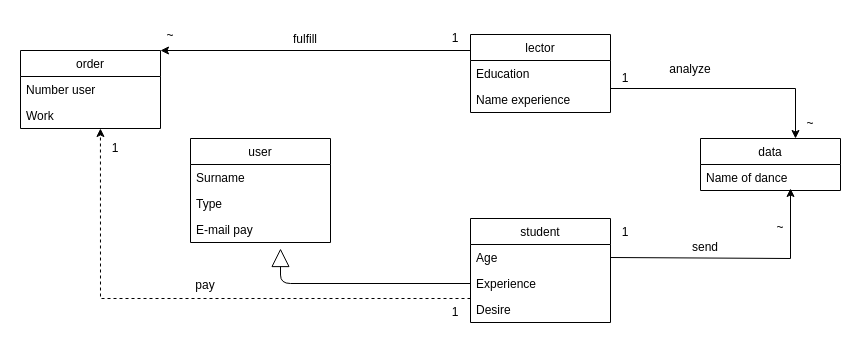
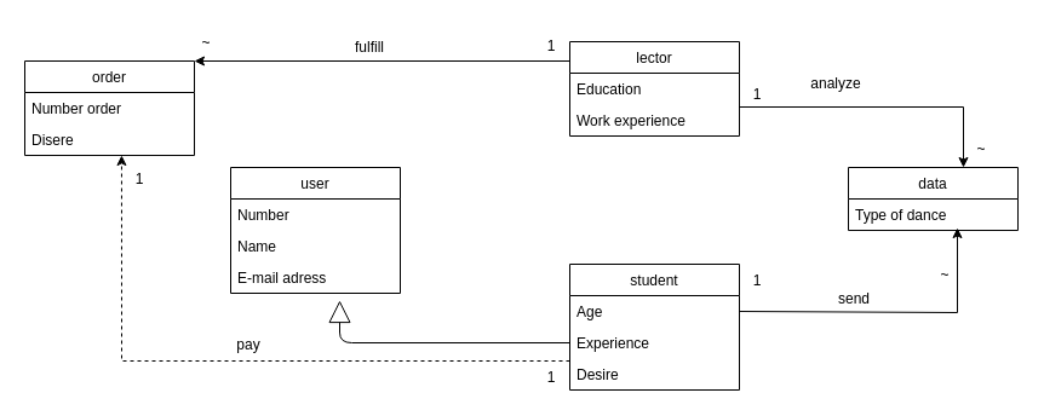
  <mxCell id="0" />
  <mxCell id="1" parent="0" />
  <mxCell id="2" value="user" style="swimlane;fontStyle=0;childLayout=stackLayout;horizontal=1;startSize=26;fillColor=none;horizontalStack=0;resizeParent=1;resizeParentMax=0;resizeLast=0;collapsible=1;marginBottom=0;fontSize=12;" parent="1" vertex="1"><mxGeometry x="190" y="138" width="140" height="104" as="geometry" /></mxCell>
- <mxCell id="3" value="Surname" style="text;strokeColor=none;fillColor=none;align=left;verticalAlign=top;spacingLeft=4;spacingRight=4;overflow=hidden;rotatable=0;points=[[0,0.5],[1,0.5]];portConstraint=eastwest;" parent="2" vertex="1"><mxGeometry y="26" width="140" height="26" as="geometry" /></mxCell>
- <mxCell id="4" value="Type" style="text;strokeColor=none;fillColor=none;align=left;verticalAlign=top;spacingLeft=4;spacingRight=4;overflow=hidden;rotatable=0;points=[[0,0.5],[1,0.5]];portConstraint=eastwest;" parent="2" vertex="1"><mxGeometry y="52" width="140" height="26" as="geometry" /></mxCell>
- <mxCell id="5" value="E-mail pay" style="text;strokeColor=none;fillColor=none;align=left;verticalAlign=top;spacingLeft=4;spacingRight=4;overflow=hidden;rotatable=0;points=[[0,0.5],[1,0.5]];portConstraint=eastwest;" parent="2" vertex="1"><mxGeometry y="78" width="140" height="26" as="geometry" /></mxCell>
+ <mxCell id="3" value="Number" style="text;strokeColor=none;fillColor=none;align=left;verticalAlign=top;spacingLeft=4;spacingRight=4;overflow=hidden;rotatable=0;points=[[0,0.5],[1,0.5]];portConstraint=eastwest;" parent="2" vertex="1"><mxGeometry y="26" width="140" height="26" as="geometry" /></mxCell>
+ <mxCell id="4" value="Name" style="text;strokeColor=none;fillColor=none;align=left;verticalAlign=top;spacingLeft=4;spacingRight=4;overflow=hidden;rotatable=0;points=[[0,0.5],[1,0.5]];portConstraint=eastwest;" parent="2" vertex="1"><mxGeometry y="52" width="140" height="26" as="geometry" /></mxCell>
+ <mxCell id="5" value="E-mail adress" style="text;strokeColor=none;fillColor=none;align=left;verticalAlign=top;spacingLeft=4;spacingRight=4;overflow=hidden;rotatable=0;points=[[0,0.5],[1,0.5]];portConstraint=eastwest;" parent="2" vertex="1"><mxGeometry y="78" width="140" height="26" as="geometry" /></mxCell>
  <mxCell id="6" value="lector" style="swimlane;fontStyle=0;childLayout=stackLayout;horizontal=1;startSize=26;fillColor=none;horizontalStack=0;resizeParent=1;resizeParentMax=0;resizeLast=0;collapsible=1;marginBottom=0;" parent="1" vertex="1"><mxGeometry x="470" y="34" width="140" height="78" as="geometry" /></mxCell>
  <mxCell id="7" value="Education" style="text;strokeColor=none;fillColor=none;align=left;verticalAlign=top;spacingLeft=4;spacingRight=4;overflow=hidden;rotatable=0;points=[[0,0.5],[1,0.5]];portConstraint=eastwest;" parent="6" vertex="1"><mxGeometry y="26" width="140" height="26" as="geometry" /></mxCell>
- <mxCell id="8" value="Name experience" style="text;strokeColor=none;fillColor=none;align=left;verticalAlign=top;spacingLeft=4;spacingRight=4;overflow=hidden;rotatable=0;points=[[0,0.5],[1,0.5]];portConstraint=eastwest;" parent="6" vertex="1"><mxGeometry y="52" width="140" height="26" as="geometry" /></mxCell>
+ <mxCell id="8" value="Work experience" style="text;strokeColor=none;fillColor=none;align=left;verticalAlign=top;spacingLeft=4;spacingRight=4;overflow=hidden;rotatable=0;points=[[0,0.5],[1,0.5]];portConstraint=eastwest;" parent="6" vertex="1"><mxGeometry y="52" width="140" height="26" as="geometry" /></mxCell>
  <mxCell id="9" value="" style="endArrow=block;endSize=16;endFill=0;html=1;exitX=0;exitY=0.5;exitDx=0;exitDy=0;" parent="1" source="15" edge="1"><mxGeometry x="0.007" y="-8" width="160" relative="1" as="geometry"><mxPoint x="590" y="288" as="sourcePoint" /><mxPoint x="280" y="248" as="targetPoint" /><mxPoint as="offset" /><Array as="points"><mxPoint x="280" y="283" /></Array></mxGeometry></mxCell>
  <mxCell id="10" value="data" style="swimlane;fontStyle=0;childLayout=stackLayout;horizontal=1;startSize=26;fillColor=none;horizontalStack=0;resizeParent=1;resizeParentMax=0;resizeLast=0;collapsible=1;marginBottom=0;" parent="1" vertex="1"><mxGeometry x="700" y="138" width="140" height="52" as="geometry" /></mxCell>
- <mxCell id="11" value="Name of dance" style="text;strokeColor=none;fillColor=none;align=left;verticalAlign=top;spacingLeft=4;spacingRight=4;overflow=hidden;rotatable=0;points=[[0,0.5],[1,0.5]];portConstraint=eastwest;" parent="10" vertex="1"><mxGeometry y="26" width="140" height="26" as="geometry" /></mxCell>
+ <mxCell id="11" value="Type of dance" style="text;strokeColor=none;fillColor=none;align=left;verticalAlign=top;spacingLeft=4;spacingRight=4;overflow=hidden;rotatable=0;points=[[0,0.5],[1,0.5]];portConstraint=eastwest;" parent="10" vertex="1"><mxGeometry y="26" width="140" height="26" as="geometry" /></mxCell>
  <mxCell id="12" value="" style="endArrow=classic;html=1;rounded=0;exitX=1;exitY=0.5;exitDx=0;exitDy=0;" parent="1" source="14" edge="1"><mxGeometry width="50" height="50" relative="1" as="geometry"><mxPoint x="510" y="203" as="sourcePoint" /><mxPoint x="790" y="188" as="targetPoint" /><Array as="points"><mxPoint x="790" y="258" /></Array></mxGeometry></mxCell>
  <mxCell id="13" value="student" style="swimlane;fontStyle=0;childLayout=stackLayout;horizontal=1;startSize=26;fillColor=none;horizontalStack=0;resizeParent=1;resizeParentMax=0;resizeLast=0;collapsible=1;marginBottom=0;fontSize=12;" parent="1" vertex="1"><mxGeometry x="470" y="218" width="140" height="104" as="geometry" /></mxCell>
  <mxCell id="14" value="Age" style="text;strokeColor=none;fillColor=none;align=left;verticalAlign=top;spacingLeft=4;spacingRight=4;overflow=hidden;rotatable=0;points=[[0,0.5],[1,0.5]];portConstraint=eastwest;" parent="13" vertex="1"><mxGeometry y="26" width="140" height="26" as="geometry" /></mxCell>
  <mxCell id="15" value="Experience" style="text;strokeColor=none;fillColor=none;align=left;verticalAlign=top;spacingLeft=4;spacingRight=4;overflow=hidden;rotatable=0;points=[[0,0.5],[1,0.5]];portConstraint=eastwest;" parent="13" vertex="1"><mxGeometry y="52" width="140" height="26" as="geometry" /></mxCell>
  <mxCell id="16" value="Desire" style="text;strokeColor=none;fillColor=none;align=left;verticalAlign=top;spacingLeft=4;spacingRight=4;overflow=hidden;rotatable=0;points=[[0,0.5],[1,0.5]];portConstraint=eastwest;" parent="13" vertex="1"><mxGeometry y="78" width="140" height="26" as="geometry" /></mxCell>
  <mxCell id="17" value="1" style="text;html=1;strokeColor=none;fillColor=none;align=center;verticalAlign=middle;whiteSpace=wrap;rounded=0;" parent="1" vertex="1"><mxGeometry x="610" y="222" width="30" height="20" as="geometry" /></mxCell>
  <mxCell id="18" value="~" style="text;html=1;strokeColor=none;fillColor=none;align=center;verticalAlign=middle;whiteSpace=wrap;rounded=0;" parent="1" vertex="1"><mxGeometry x="750" y="212" width="60" height="30" as="geometry" /></mxCell>
  <mxCell id="19" value="send" style="text;html=1;strokeColor=none;fillColor=none;align=center;verticalAlign=middle;whiteSpace=wrap;rounded=0;rotation=0;" parent="1" vertex="1"><mxGeometry x="670" y="228" width="70" height="38" as="geometry" /></mxCell>
  <mxCell id="20" value="" style="endArrow=classic;html=1;rounded=0;exitX=0;exitY=1;exitDx=0;exitDy=0;entryX=0.25;entryY=1;entryDx=0;entryDy=0;" parent="1" source="21" target="22" edge="1"><mxGeometry width="50" height="50" relative="1" as="geometry"><mxPoint x="730" y="98" as="sourcePoint" /><mxPoint x="810" y="89" as="targetPoint" /><Array as="points"><mxPoint x="795" y="88" /></Array></mxGeometry></mxCell>
  <mxCell id="21" value="1" style="text;html=1;strokeColor=none;fillColor=none;align=center;verticalAlign=middle;whiteSpace=wrap;rounded=0;" parent="1" vertex="1"><mxGeometry x="610" y="68" width="30" height="20" as="geometry" /></mxCell>
  <mxCell id="22" value="~" style="text;html=1;strokeColor=none;fillColor=none;align=center;verticalAlign=middle;whiteSpace=wrap;rounded=0;" parent="1" vertex="1"><mxGeometry x="780" y="108" width="60" height="30" as="geometry" /></mxCell>
  <mxCell id="23" value="analyze" style="text;html=1;strokeColor=none;fillColor=none;align=center;verticalAlign=middle;whiteSpace=wrap;rounded=0;rotation=0;" parent="1" vertex="1"><mxGeometry x="655" y="50" width="70" height="38" as="geometry" /></mxCell>
  <mxCell id="24" value="order" style="swimlane;fontStyle=0;childLayout=stackLayout;horizontal=1;startSize=26;fillColor=none;horizontalStack=0;resizeParent=1;resizeParentMax=0;resizeLast=0;collapsible=1;marginBottom=0;" parent="1" vertex="1"><mxGeometry x="20" y="50" width="140" height="78" as="geometry" /></mxCell>
- <mxCell id="25" value="Number user" style="text;strokeColor=none;fillColor=none;align=left;verticalAlign=top;spacingLeft=4;spacingRight=4;overflow=hidden;rotatable=0;points=[[0,0.5],[1,0.5]];portConstraint=eastwest;" parent="24" vertex="1"><mxGeometry y="26" width="140" height="26" as="geometry" /></mxCell>
- <mxCell id="26" value="Work" style="text;strokeColor=none;fillColor=none;align=left;verticalAlign=top;spacingLeft=4;spacingRight=4;overflow=hidden;rotatable=0;points=[[0,0.5],[1,0.5]];portConstraint=eastwest;" parent="24" vertex="1"><mxGeometry y="52" width="140" height="26" as="geometry" /></mxCell>
+ <mxCell id="25" value="Number order" style="text;strokeColor=none;fillColor=none;align=left;verticalAlign=top;spacingLeft=4;spacingRight=4;overflow=hidden;rotatable=0;points=[[0,0.5],[1,0.5]];portConstraint=eastwest;" parent="24" vertex="1"><mxGeometry y="26" width="140" height="26" as="geometry" /></mxCell>
+ <mxCell id="26" value="Disere" style="text;strokeColor=none;fillColor=none;align=left;verticalAlign=top;spacingLeft=4;spacingRight=4;overflow=hidden;rotatable=0;points=[[0,0.5],[1,0.5]];portConstraint=eastwest;" parent="24" vertex="1"><mxGeometry y="52" width="140" height="26" as="geometry" /></mxCell>
  <mxCell id="27" value="" style="endArrow=classic;html=1;rounded=0;exitX=0;exitY=0.077;exitDx=0;exitDy=0;exitPerimeter=0;entryX=0.571;entryY=1;entryDx=0;entryDy=0;entryPerimeter=0;dashed=1;" parent="1" source="16" target="26" edge="1"><mxGeometry width="50" height="50" relative="1" as="geometry"><mxPoint x="140" y="378" as="sourcePoint" /><mxPoint x="100" y="118" as="targetPoint" /><Array as="points"><mxPoint x="100" y="298" /></Array></mxGeometry></mxCell>
  <mxCell id="28" value="1" style="text;html=1;strokeColor=none;fillColor=none;align=center;verticalAlign=middle;whiteSpace=wrap;rounded=0;" parent="1" vertex="1"><mxGeometry x="440" y="302" width="30" height="20" as="geometry" /></mxCell>
  <mxCell id="29" value="1" style="text;html=1;strokeColor=none;fillColor=none;align=center;verticalAlign=middle;whiteSpace=wrap;rounded=0;" parent="1" vertex="1"><mxGeometry x="100" y="138" width="30" height="20" as="geometry" /></mxCell>
  <mxCell id="30" value="pay" style="text;html=1;strokeColor=none;fillColor=none;align=center;verticalAlign=middle;whiteSpace=wrap;rounded=0;rotation=0;" parent="1" vertex="1"><mxGeometry x="170" y="266" width="70" height="38" as="geometry" /></mxCell>
  <mxCell id="31" value="" style="endArrow=classic;html=1;rounded=0;entryX=1;entryY=0;entryDx=0;entryDy=0;" parent="1" target="24" edge="1"><mxGeometry width="50" height="50" relative="1" as="geometry"><mxPoint x="470" y="50" as="sourcePoint" /><mxPoint x="480" y="-52" as="targetPoint" /></mxGeometry></mxCell>
  <mxCell id="32" value="1" style="text;html=1;strokeColor=none;fillColor=none;align=center;verticalAlign=middle;whiteSpace=wrap;rounded=0;" parent="1" vertex="1"><mxGeometry x="440" y="28" width="30" height="20" as="geometry" /></mxCell>
  <mxCell id="33" value="~" style="text;html=1;strokeColor=none;fillColor=none;align=center;verticalAlign=middle;whiteSpace=wrap;rounded=0;" parent="1" vertex="1"><mxGeometry x="140" y="20" width="60" height="30" as="geometry" /></mxCell>
  <mxCell id="34" value="fulfill" style="text;html=1;strokeColor=none;fillColor=none;align=center;verticalAlign=middle;whiteSpace=wrap;rounded=0;rotation=0;" parent="1" vertex="1"><mxGeometry x="270" y="20" width="70" height="38" as="geometry" /></mxCell>
